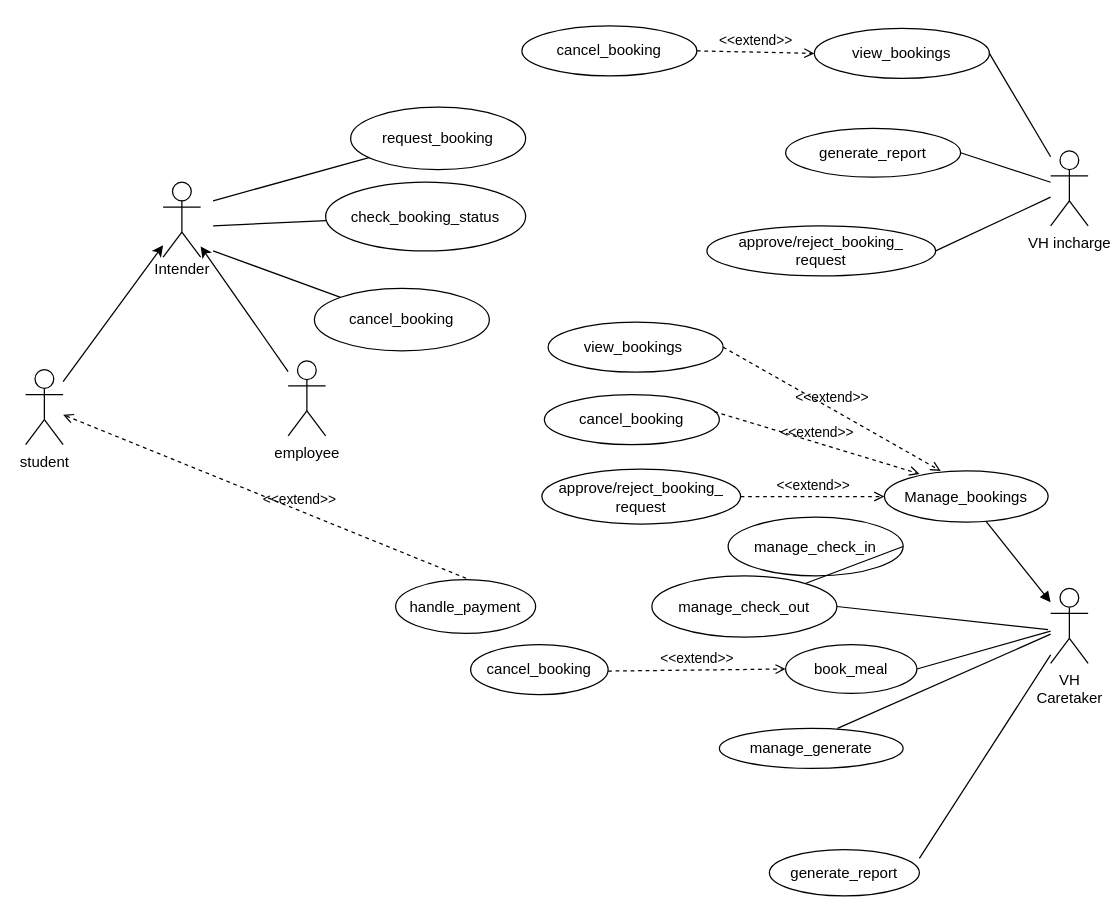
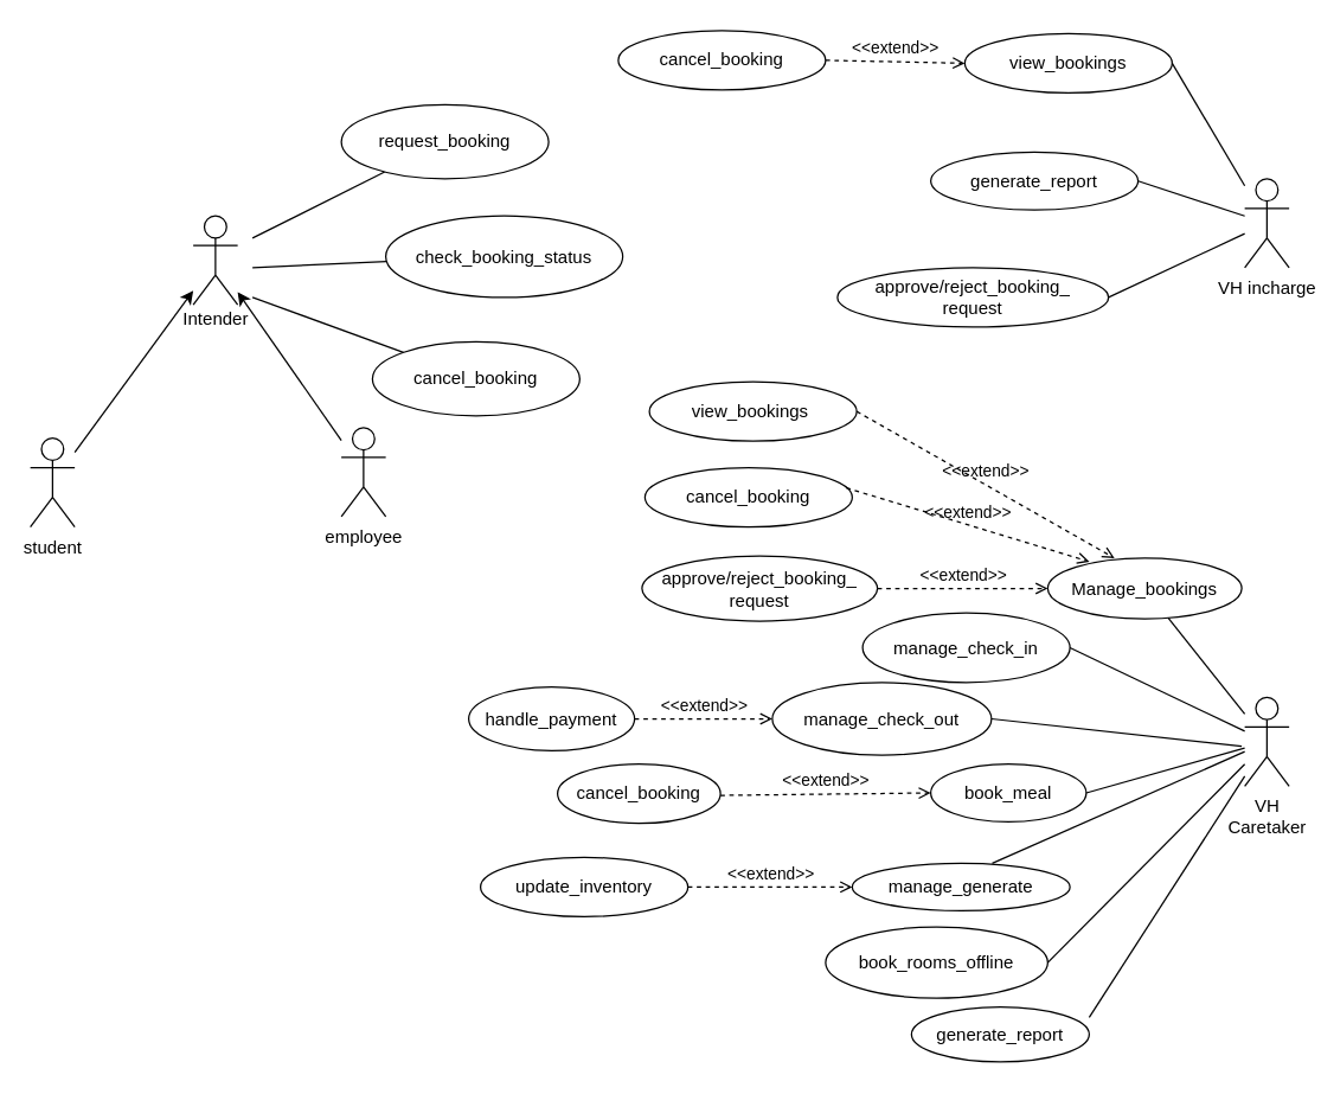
  <mxCell id="0" />
  <mxCell id="1" parent="0" />
  <mxCell id="2" value="" style="shape=umlActor;verticalLabelPosition=top;verticalAlign=bottom;html=1;outlineConnect=0;labelPosition=center;align=center;" parent="1" vertex="1"><mxGeometry x="130" y="145" width="30" height="60" as="geometry" /></mxCell>
  <mxCell id="3" value="" style="endArrow=none;html=1;rounded=0;" parent="1" target="6" edge="1"><mxGeometry width="50" height="50" relative="1" as="geometry"><mxPoint x="170" y="160" as="sourcePoint" /><mxPoint x="250" y="110" as="targetPoint" /></mxGeometry></mxCell>
  <mxCell id="4" value="" style="endArrow=none;html=1;rounded=0;" parent="1" target="7" edge="1"><mxGeometry width="50" height="50" relative="1" as="geometry"><mxPoint x="170" y="180" as="sourcePoint" /><mxPoint x="250" y="180" as="targetPoint" /></mxGeometry></mxCell>
  <mxCell id="5" value="" style="endArrow=none;html=1;rounded=0;" parent="1" target="8" edge="1"><mxGeometry width="50" height="50" relative="1" as="geometry"><mxPoint x="170" y="200" as="sourcePoint" /><mxPoint x="250" y="240" as="targetPoint" /></mxGeometry></mxCell>
- <mxCell id="6" value="request_booking" style="ellipse;whiteSpace=wrap;html=1;" parent="1" vertex="1"><mxGeometry x="280" y="85" width="140" height="50" as="geometry" /></mxCell>
+ <mxCell id="6" value="request_booking" style="ellipse;whiteSpace=wrap;html=1;" parent="1" vertex="1"><mxGeometry x="230" y="70" width="140" height="50" as="geometry" /></mxCell>
  <mxCell id="7" value="check_booking_status" style="ellipse;whiteSpace=wrap;html=1;" parent="1" vertex="1"><mxGeometry x="260" y="145" width="160" height="55" as="geometry" /></mxCell>
  <mxCell id="8" value="cancel_booking" style="ellipse;whiteSpace=wrap;html=1;" parent="1" vertex="1"><mxGeometry x="251" y="230" width="140" height="50" as="geometry" /></mxCell>
  <mxCell id="9" value="VH incharge" style="shape=umlActor;verticalLabelPosition=bottom;verticalAlign=top;html=1;outlineConnect=0;" parent="1" vertex="1"><mxGeometry x="840" y="120" width="30" height="60" as="geometry" /></mxCell>
  <mxCell id="10" value="" style="endArrow=none;html=1;rounded=0;entryX=1;entryY=0.5;entryDx=0;entryDy=0;" parent="1" source="9" target="13" edge="1"><mxGeometry width="50" height="50" relative="1" as="geometry"><mxPoint x="830" y="120" as="sourcePoint" /><mxPoint x="629" y="228" as="targetPoint" /></mxGeometry></mxCell>
  <mxCell id="11" value="Intender" style="text;html=1;align=center;verticalAlign=middle;resizable=0;points=[];autosize=1;strokeColor=none;fillColor=none;fontSize=12;fontFamily=Helvetica;fontColor=default;" parent="1" vertex="1"><mxGeometry x="110" y="200" width="70" height="30" as="geometry" /></mxCell>
  <mxCell id="12" value="view_bookings" style="ellipse;whiteSpace=wrap;html=1;" parent="1" vertex="1"><mxGeometry x="651" y="22" width="140" height="40" as="geometry" /></mxCell>
  <mxCell id="13" value="approve/reject_booking_&lt;br&gt;request" style="ellipse;whiteSpace=wrap;html=1;" parent="1" vertex="1"><mxGeometry x="565" y="180" width="183" height="40" as="geometry" /></mxCell>
  <mxCell id="14" value="cancel_booking" style="ellipse;whiteSpace=wrap;html=1;" parent="1" vertex="1"><mxGeometry x="417" y="20" width="140" height="40" as="geometry" /></mxCell>
  <mxCell id="15" value="manage_generate" style="ellipse;whiteSpace=wrap;html=1;" parent="1" vertex="1"><mxGeometry x="575" y="582" width="147" height="32" as="geometry" /></mxCell>
  <mxCell id="16" value="VH &lt;br&gt;Caretaker" style="shape=umlActor;verticalLabelPosition=bottom;verticalAlign=top;html=1;outlineConnect=0;" parent="1" vertex="1"><mxGeometry x="840" y="470" width="30" height="60" as="geometry" /></mxCell>
  <mxCell id="17" value="book_meal" style="ellipse;whiteSpace=wrap;html=1;" parent="1" vertex="1"><mxGeometry x="628" y="515" width="105" height="39" as="geometry" /></mxCell>
+ <mxCell id="18" value="update_inventory" style="ellipse;whiteSpace=wrap;html=1;" parent="1" vertex="1"><mxGeometry x="324" y="578" width="140" height="40" as="geometry" /></mxCell>
  <mxCell id="19" value="" style="endArrow=none;html=1;rounded=0;exitX=0.643;exitY=0;exitDx=0;exitDy=0;exitPerimeter=0;" parent="1" source="15" target="16" edge="1"><mxGeometry width="50" height="50" relative="1" as="geometry"><mxPoint x="740" y="420" as="sourcePoint" /><mxPoint x="790" y="370" as="targetPoint" /></mxGeometry></mxCell>
  <mxCell id="20" value="manage_check_in" style="ellipse;whiteSpace=wrap;html=1;" parent="1" vertex="1"><mxGeometry x="582" y="413" width="140" height="47" as="geometry" /></mxCell>
  <mxCell id="21" value="manage_check_out" style="ellipse;whiteSpace=wrap;html=1;" parent="1" vertex="1"><mxGeometry x="521" y="460" width="148" height="49" as="geometry" /></mxCell>
  <mxCell id="22" value="cancel_booking" style="ellipse;whiteSpace=wrap;html=1;" parent="1" vertex="1"><mxGeometry x="376" y="515" width="110" height="40" as="geometry" /></mxCell>
  <mxCell id="23" value="" style="endArrow=none;html=1;rounded=0;exitX=1;exitY=0.5;exitDx=0;exitDy=0;" parent="1" source="17" target="16" edge="1"><mxGeometry width="50" height="50" relative="1" as="geometry"><mxPoint x="590" y="350" as="sourcePoint" /><mxPoint x="830" y="390" as="targetPoint" /></mxGeometry></mxCell>
  <mxCell id="24" value="&amp;lt;&amp;lt;extend&amp;gt;&amp;gt;" style="html=1;verticalAlign=bottom;labelBackgroundColor=none;endArrow=open;endFill=0;dashed=1;rounded=0;entryX=0;entryY=0.5;entryDx=0;entryDy=0;exitX=1;exitY=0.529;exitDx=0;exitDy=0;exitPerimeter=0;" parent="1" source="22" target="17" edge="1"><mxGeometry width="160" relative="1" as="geometry"><mxPoint x="540" y="320" as="sourcePoint" /><mxPoint x="700" y="320" as="targetPoint" /></mxGeometry></mxCell>
  <mxCell id="25" value="Manage_bookings" style="ellipse;whiteSpace=wrap;html=1;" parent="1" vertex="1"><mxGeometry x="707" y="376" width="131" height="41" as="geometry" /></mxCell>
  <mxCell id="26" value="approve/reject_booking_ request" style="ellipse;whiteSpace=wrap;html=1;" parent="1" vertex="1"><mxGeometry x="433" y="374.5" width="159" height="44" as="geometry" /></mxCell>
  <mxCell id="27" value="cancel_booking" style="ellipse;whiteSpace=wrap;html=1;" parent="1" vertex="1"><mxGeometry x="435" y="315" width="140" height="40" as="geometry" /></mxCell>
  <mxCell id="28" value="view_bookings&amp;nbsp;" style="ellipse;whiteSpace=wrap;html=1;" parent="1" vertex="1"><mxGeometry x="438" y="257" width="140" height="40" as="geometry" /></mxCell>
  <mxCell id="29" value="&amp;lt;&amp;lt;extend&amp;gt;&amp;gt;" style="html=1;verticalAlign=bottom;labelBackgroundColor=none;endArrow=open;endFill=0;dashed=1;rounded=0;entryX=0;entryY=0.5;entryDx=0;entryDy=0;exitX=1;exitY=0.5;exitDx=0;exitDy=0;" parent="1" source="14" target="12" edge="1"><mxGeometry width="160" relative="1" as="geometry"><mxPoint x="370" y="10" as="sourcePoint" /><mxPoint x="530" y="50" as="targetPoint" /></mxGeometry></mxCell>
- <mxCell id="30" value="" style="endArrow=block;html=1;rounded=0;" parent="1" source="25" target="16" edge="1"><mxGeometry width="50" height="50" relative="1" as="geometry"><mxPoint x="540" y="370" as="sourcePoint" /><mxPoint x="590" y="320" as="targetPoint" /></mxGeometry></mxCell>
+ <mxCell id="30" value="" style="endArrow=none;html=1;rounded=0;" parent="1" source="25" target="16" edge="1"><mxGeometry width="50" height="50" relative="1" as="geometry"><mxPoint x="540" y="370" as="sourcePoint" /><mxPoint x="590" y="320" as="targetPoint" /></mxGeometry></mxCell>
  <mxCell id="31" value="&amp;lt;&amp;lt;extend&amp;gt;&amp;gt;" style="html=1;verticalAlign=bottom;labelBackgroundColor=none;endArrow=open;endFill=0;dashed=1;rounded=0;exitX=1;exitY=0.5;exitDx=0;exitDy=0;entryX=0.344;entryY=0;entryDx=0;entryDy=0;entryPerimeter=0;" parent="1" source="28" target="25" edge="1"><mxGeometry width="160" relative="1" as="geometry"><mxPoint x="700" y="350" as="sourcePoint" /><mxPoint x="713" y="305" as="targetPoint" /></mxGeometry></mxCell>
  <mxCell id="32" value="&amp;lt;&amp;lt;extend&amp;gt;&amp;gt;" style="html=1;verticalAlign=bottom;labelBackgroundColor=none;endArrow=open;endFill=0;dashed=1;rounded=0;exitX=0.971;exitY=0.34;exitDx=0;exitDy=0;exitPerimeter=0;entryX=0.215;entryY=0.059;entryDx=0;entryDy=0;entryPerimeter=0;" parent="1" source="27" target="25" edge="1"><mxGeometry width="160" relative="1" as="geometry"><mxPoint x="490" y="300" as="sourcePoint" /><mxPoint x="650" y="300" as="targetPoint" /></mxGeometry></mxCell>
- <mxCell id="33" value="" style="endArrow=none;html=1;rounded=0;exitX=1;exitY=0.5;exitDx=0;exitDy=0;" parent="1" source="20" target="21" edge="1"><mxGeometry width="50" height="50" relative="1" as="geometry"><mxPoint x="544" y="633" as="sourcePoint" /><mxPoint x="822" y="490" as="targetPoint" /></mxGeometry></mxCell>
+ <mxCell id="33" value="" style="endArrow=none;html=1;rounded=0;exitX=1;exitY=0.5;exitDx=0;exitDy=0;" parent="1" source="20" target="16" edge="1"><mxGeometry width="50" height="50" relative="1" as="geometry"><mxPoint x="544" y="633" as="sourcePoint" /><mxPoint x="822" y="490" as="targetPoint" /></mxGeometry></mxCell>
  <mxCell id="34" value="" style="endArrow=none;html=1;rounded=0;exitX=1;exitY=0.5;exitDx=0;exitDy=0;" parent="1" source="21" edge="1"><mxGeometry width="50" height="50" relative="1" as="geometry"><mxPoint x="454" y="476" as="sourcePoint" /><mxPoint x="838" y="503" as="targetPoint" /></mxGeometry></mxCell>
- <mxCell id="35" value="&amp;lt;&amp;lt;extend&amp;gt;&amp;gt;" style="html=1;verticalAlign=bottom;labelBackgroundColor=none;endArrow=open;endFill=0;dashed=1;rounded=0;exitX=1;exitY=0.5;exitDx=0;exitDy=0;" parent="1" source="36" target="46" edge="1"><mxGeometry width="160" relative="1" as="geometry"><mxPoint x="418" y="449" as="sourcePoint" /><mxPoint x="363" y="482" as="targetPoint" /></mxGeometry></mxCell>
+ <mxCell id="35" value="&amp;lt;&amp;lt;extend&amp;gt;&amp;gt;" style="html=1;verticalAlign=bottom;labelBackgroundColor=none;endArrow=open;endFill=0;dashed=1;rounded=0;entryX=0;entryY=0.5;entryDx=0;entryDy=0;exitX=1;exitY=0.5;exitDx=0;exitDy=0;" parent="1" source="36" target="21" edge="1"><mxGeometry width="160" relative="1" as="geometry"><mxPoint x="418" y="449" as="sourcePoint" /><mxPoint x="363" y="482" as="targetPoint" /></mxGeometry></mxCell>
  <mxCell id="36" value="handle_payment" style="ellipse;whiteSpace=wrap;html=1;" parent="1" vertex="1"><mxGeometry x="316" y="463" width="112" height="43" as="geometry" /></mxCell>
  <mxCell id="37" value="" style="endArrow=none;html=1;rounded=0;exitX=1;exitY=0.5;exitDx=0;exitDy=0;" parent="1" source="12" target="9" edge="1"><mxGeometry width="50" height="50" relative="1" as="geometry"><mxPoint x="543" y="169" as="sourcePoint" /><mxPoint x="593" y="119" as="targetPoint" /></mxGeometry></mxCell>
+ <mxCell id="38" value="&amp;lt;&amp;lt;extend&amp;gt;&amp;gt;" style="html=1;verticalAlign=bottom;labelBackgroundColor=none;endArrow=open;endFill=0;dashed=1;rounded=0;entryX=0;entryY=0.5;entryDx=0;entryDy=0;exitX=1;exitY=0.5;exitDx=0;exitDy=0;" parent="1" source="18" target="15" edge="1"><mxGeometry width="160" relative="1" as="geometry"><mxPoint x="497" y="636" as="sourcePoint" /><mxPoint x="657" y="636" as="targetPoint" /></mxGeometry></mxCell>
+ <mxCell id="39" value="book_rooms_offline" style="ellipse;whiteSpace=wrap;html=1;" parent="1" vertex="1"><mxGeometry x="557" y="625" width="150" height="48" as="geometry" /></mxCell>
+ <mxCell id="40" value="" style="endArrow=none;html=1;rounded=0;exitX=1;exitY=0.5;exitDx=0;exitDy=0;" parent="1" source="39" target="16" edge="1"><mxGeometry width="50" height="50" relative="1" as="geometry"><mxPoint x="488" y="429" as="sourcePoint" /><mxPoint x="538" y="379" as="targetPoint" /></mxGeometry></mxCell>
  <mxCell id="41" value="&amp;lt;&amp;lt;extend&amp;gt;&amp;gt;" style="html=1;verticalAlign=bottom;labelBackgroundColor=none;endArrow=open;endFill=0;dashed=1;rounded=0;exitX=1;exitY=0.5;exitDx=0;exitDy=0;entryX=0;entryY=0.5;entryDx=0;entryDy=0;entryPerimeter=0;" parent="1" source="26" target="25" edge="1"><mxGeometry width="160" relative="1" as="geometry"><mxPoint x="550" y="393.5" as="sourcePoint" /><mxPoint x="710" y="393.5" as="targetPoint" /></mxGeometry></mxCell>
  <mxCell id="42" value="generate_report" style="ellipse;whiteSpace=wrap;html=1;" parent="1" vertex="1"><mxGeometry x="628" y="102" width="140" height="39" as="geometry" /></mxCell>
  <mxCell id="43" value="generate_report" style="ellipse;whiteSpace=wrap;html=1;" parent="1" vertex="1"><mxGeometry x="615" y="679" width="120" height="37" as="geometry" /></mxCell>
  <mxCell id="44" value="" style="endArrow=none;html=1;rounded=0;exitX=1;exitY=0.5;exitDx=0;exitDy=0;" parent="1" source="42" target="9" edge="1"><mxGeometry width="50" height="50" relative="1" as="geometry"><mxPoint x="477" y="257" as="sourcePoint" /><mxPoint x="527" y="207" as="targetPoint" /></mxGeometry></mxCell>
  <mxCell id="45" value="" style="endArrow=none;html=1;rounded=0;exitX=1;exitY=0.189;exitDx=0;exitDy=0;exitPerimeter=0;" parent="1" source="43" target="16" edge="1"><mxGeometry width="50" height="50" relative="1" as="geometry"><mxPoint x="477" y="557" as="sourcePoint" /><mxPoint x="527" y="507" as="targetPoint" /></mxGeometry></mxCell>
  <mxCell id="46" value="student" style="shape=umlActor;verticalLabelPosition=bottom;verticalAlign=top;html=1;outlineConnect=0;" vertex="1" parent="1"><mxGeometry x="20" y="295" width="30" height="60" as="geometry" /></mxCell>
  <mxCell id="47" value="employee" style="shape=umlActor;verticalLabelPosition=bottom;verticalAlign=top;html=1;outlineConnect=0;" vertex="1" parent="1"><mxGeometry x="230" y="288" width="30" height="60" as="geometry" /></mxCell>
  <mxCell id="48" value="" style="endArrow=classic;html=1;rounded=0;" edge="1" parent="1" source="46" target="2"><mxGeometry width="50" height="50" relative="1" as="geometry"><mxPoint x="477" y="319" as="sourcePoint" /><mxPoint x="527" y="269" as="targetPoint" /></mxGeometry></mxCell>
  <mxCell id="49" value="" style="endArrow=classic;html=1;rounded=0;" edge="1" parent="1" source="47" target="2"><mxGeometry width="50" height="50" relative="1" as="geometry"><mxPoint x="477" y="319" as="sourcePoint" /><mxPoint x="527" y="269" as="targetPoint" /></mxGeometry></mxCell>
